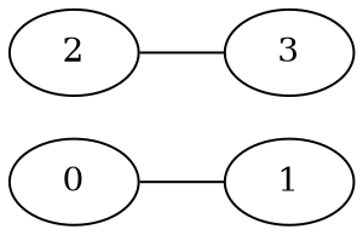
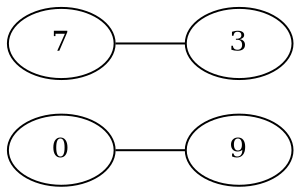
  graph {
    rankdir=LR
    0
-   1
-   2
+   1 [label=9]
+   2 [label=7]
    3
    0 -- 1
    2 -- 3
  }
